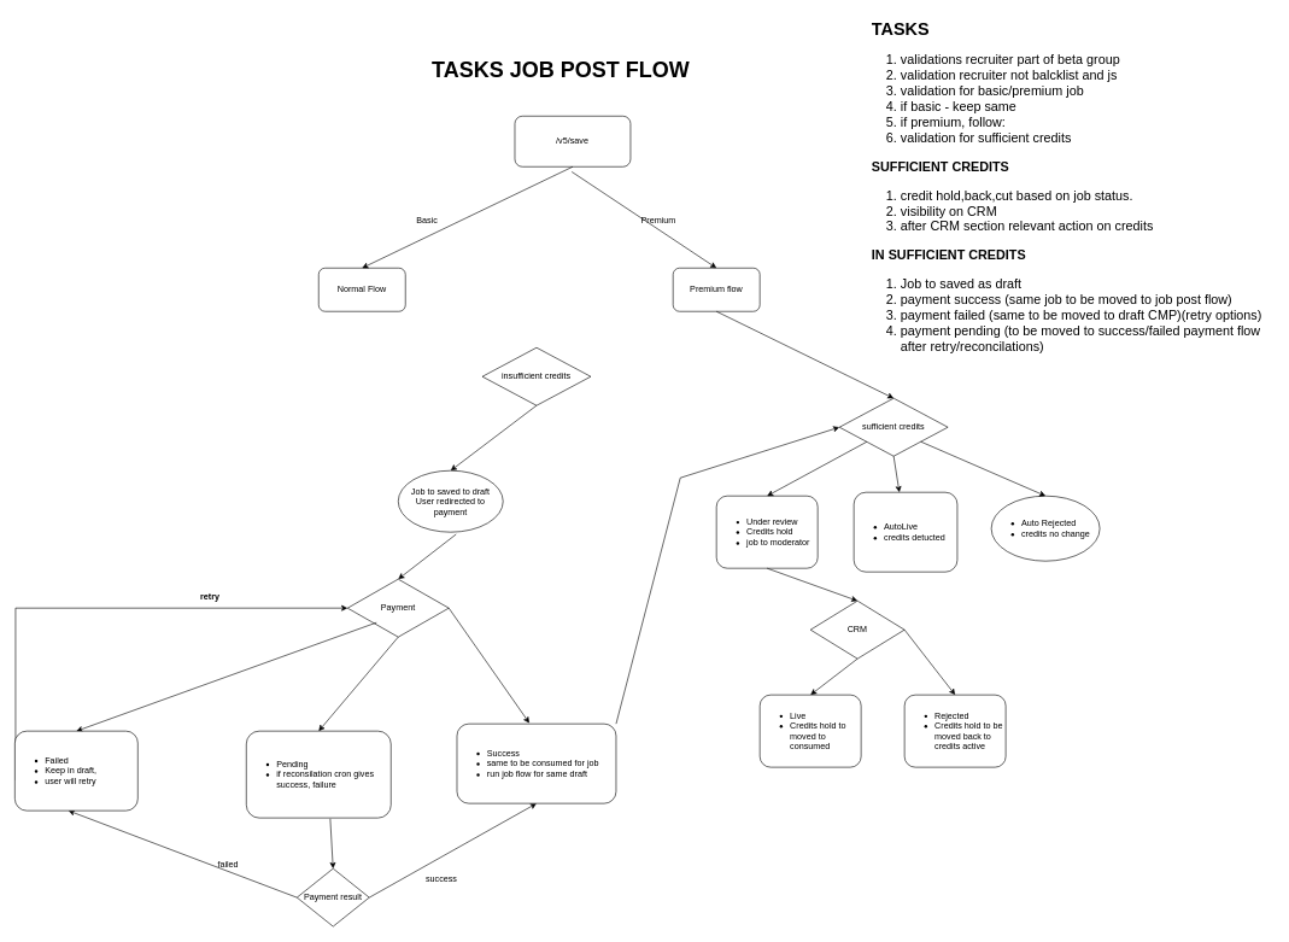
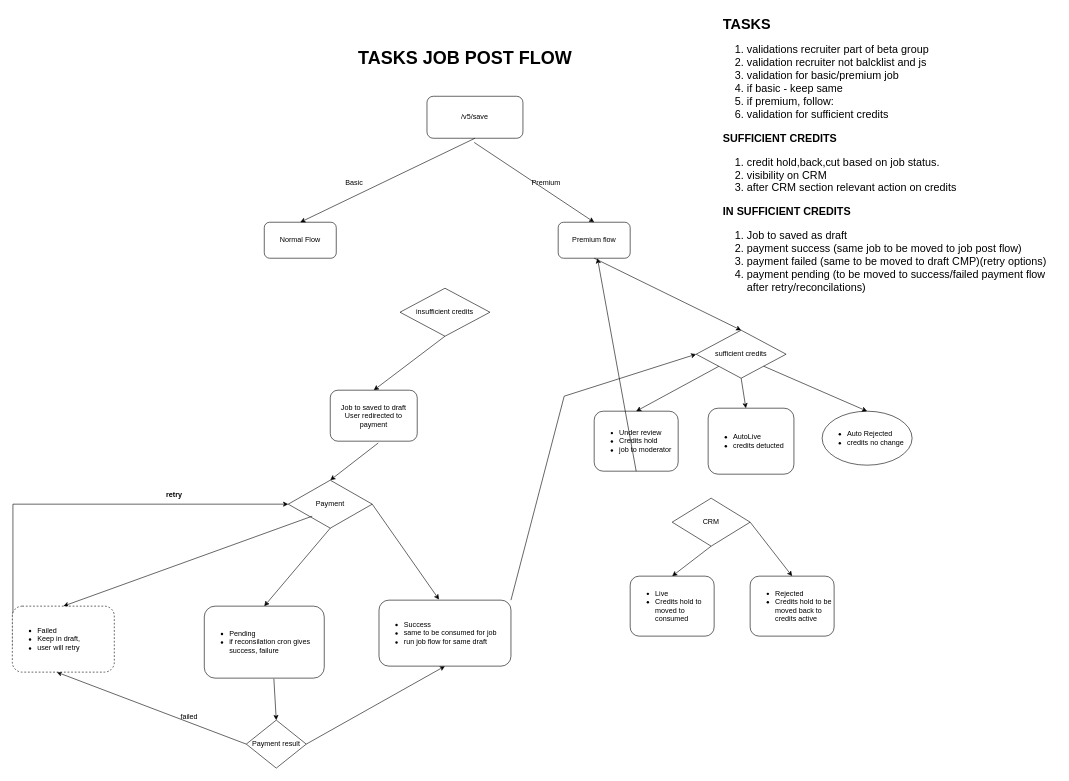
  <mxCell id="0" />
  <mxCell id="1" parent="0" />
  <mxCell id="2" value="/v5/save" style="rounded=1;whiteSpace=wrap;html=1;" vertex="1" parent="1"><mxGeometry x="711.25" y="160" width="160" height="70" as="geometry" /></mxCell>
  <mxCell id="3" value="Basic" style="text;html=1;strokeColor=none;fillColor=none;align=center;verticalAlign=middle;whiteSpace=wrap;rounded=0;" vertex="1" parent="1"><mxGeometry x="560" y="290" width="60" height="30" as="geometry" /></mxCell>
  <mxCell id="4" value="Premium" style="text;html=1;strokeColor=none;fillColor=none;align=center;verticalAlign=middle;whiteSpace=wrap;rounded=0;" vertex="1" parent="1"><mxGeometry x="880" y="290" width="60" height="30" as="geometry" /></mxCell>
  <mxCell id="5" value="Normal Flow" style="rounded=1;whiteSpace=wrap;html=1;" vertex="1" parent="1"><mxGeometry x="440" y="370" width="120" height="60" as="geometry" /></mxCell>
  <mxCell id="6" value="Premium flow" style="rounded=1;whiteSpace=wrap;html=1;" vertex="1" parent="1"><mxGeometry x="930" y="370" width="120" height="60" as="geometry" /></mxCell>
  <mxCell id="7" value="&lt;ul&gt;&lt;li&gt;Under review&lt;/li&gt;&lt;li&gt;Credits hold&lt;/li&gt;&lt;li&gt;job to moderator&lt;/li&gt;&lt;/ul&gt;" style="rounded=1;whiteSpace=wrap;html=1;align=left;" vertex="1" parent="1"><mxGeometry x="990" y="685" width="140" height="100" as="geometry" /></mxCell>
  <mxCell id="8" value="sufficient credits" style="rhombus;whiteSpace=wrap;html=1;" vertex="1" parent="1"><mxGeometry x="1160" y="550" width="150" height="80" as="geometry" /></mxCell>
  <mxCell id="9" value="" style="endArrow=classic;html=1;rounded=0;exitX=0.5;exitY=1;exitDx=0;exitDy=0;entryX=0.5;entryY=0;entryDx=0;entryDy=0;" edge="1" parent="1" source="2" target="5"><mxGeometry width="50" height="50" relative="1" as="geometry"><mxPoint x="729" y="390" as="sourcePoint" /><mxPoint x="779" y="340" as="targetPoint" /></mxGeometry></mxCell>
  <mxCell id="10" value="" style="endArrow=classic;html=1;rounded=0;exitX=0.492;exitY=1.1;exitDx=0;exitDy=0;exitPerimeter=0;entryX=0.5;entryY=0;entryDx=0;entryDy=0;" edge="1" parent="1" source="2" target="6"><mxGeometry width="50" height="50" relative="1" as="geometry"><mxPoint x="800" y="390" as="sourcePoint" /><mxPoint x="850" y="340" as="targetPoint" /></mxGeometry></mxCell>
  <mxCell id="11" value="insufficient credits" style="rhombus;whiteSpace=wrap;html=1;" vertex="1" parent="1"><mxGeometry x="666.25" y="480" width="150" height="80" as="geometry" /></mxCell>
  <mxCell id="12" value="" style="endArrow=classic;html=1;rounded=0;entryX=0.5;entryY=0;entryDx=0;entryDy=0;exitX=0.5;exitY=1;exitDx=0;exitDy=0;" edge="1" parent="1" source="6" target="8"><mxGeometry width="50" height="50" relative="1" as="geometry"><mxPoint x="720" y="630" as="sourcePoint" /><mxPoint x="770" y="580" as="targetPoint" /></mxGeometry></mxCell>
  <mxCell id="13" value="&lt;ul&gt;&lt;li&gt;AutoLive&lt;/li&gt;&lt;li&gt;credits detucted&lt;/li&gt;&lt;/ul&gt;" style="rounded=1;whiteSpace=wrap;html=1;align=left;" vertex="1" parent="1"><mxGeometry x="1180" y="680" width="143" height="110" as="geometry" /></mxCell>
  <mxCell id="14" value="&lt;ul&gt;&lt;li&gt;Auto Rejected&lt;/li&gt;&lt;li&gt;credits no change&lt;/li&gt;&lt;/ul&gt;" style="ellipse;whiteSpace=wrap;html=1;align=left;" vertex="1" parent="1"><mxGeometry x="1370" y="685" width="150" height="90" as="geometry" /></mxCell>
  <mxCell id="15" value="" style="endArrow=classic;html=1;rounded=0;exitX=0.552;exitY=1.035;exitDx=0;exitDy=0;exitPerimeter=0;entryX=0.5;entryY=0;entryDx=0;entryDy=0;" edge="1" parent="1" source="26" target="27"><mxGeometry width="50" height="50" relative="1" as="geometry"><mxPoint x="1190" y="380" as="sourcePoint" /><mxPoint x="1240" y="330" as="targetPoint" /></mxGeometry></mxCell>
  <mxCell id="16" value="" style="endArrow=classic;html=1;rounded=0;entryX=0.5;entryY=0;entryDx=0;entryDy=0;exitX=0.5;exitY=1;exitDx=0;exitDy=0;" edge="1" parent="1" source="11" target="26"><mxGeometry width="50" height="50" relative="1" as="geometry"><mxPoint x="1200" y="390" as="sourcePoint" /><mxPoint x="1250" y="340" as="targetPoint" /></mxGeometry></mxCell>
  <mxCell id="17" value="" style="endArrow=classic;html=1;rounded=0;entryX=0.5;entryY=0;entryDx=0;entryDy=0;exitX=1;exitY=0.5;exitDx=0;exitDy=0;" edge="1" parent="1" source="23" target="25"><mxGeometry width="50" height="50" relative="1" as="geometry"><mxPoint x="1130" y="870" as="sourcePoint" /><mxPoint x="1360" y="845" as="targetPoint" /></mxGeometry></mxCell>
  <mxCell id="18" value="" style="endArrow=classic;html=1;rounded=0;entryX=0.5;entryY=0;entryDx=0;entryDy=0;exitX=0.5;exitY=1;exitDx=0;exitDy=0;" edge="1" parent="1" source="23" target="24"><mxGeometry width="50" height="50" relative="1" as="geometry"><mxPoint x="830" y="940" as="sourcePoint" /><mxPoint x="880" y="890" as="targetPoint" /></mxGeometry></mxCell>
- <mxCell id="19" value="" style="endArrow=classic;html=1;rounded=0;entryX=0.5;entryY=0;entryDx=0;entryDy=0;exitX=0.5;exitY=1;exitDx=0;exitDy=0;" edge="1" parent="1" source="7" target="23"><mxGeometry width="50" height="50" relative="1" as="geometry"><mxPoint x="885" y="900" as="sourcePoint" /><mxPoint x="935" y="850" as="targetPoint" /></mxGeometry></mxCell>
+ <mxCell id="19" value="" style="endArrow=classic;html=1;rounded=0;exitX=0.5;exitY=1;exitDx=0;exitDy=0;" edge="1" parent="1" source="7" target="6"><mxGeometry width="50" height="50" relative="1" as="geometry"><mxPoint x="885" y="900" as="sourcePoint" /><mxPoint x="935" y="850" as="targetPoint" /></mxGeometry></mxCell>
  <mxCell id="20" value="" style="endArrow=classic;html=1;rounded=0;entryX=0.5;entryY=0;entryDx=0;entryDy=0;exitX=1;exitY=1;exitDx=0;exitDy=0;" edge="1" parent="1" source="8" target="14"><mxGeometry width="50" height="50" relative="1" as="geometry"><mxPoint x="1240" y="430" as="sourcePoint" /><mxPoint x="1290" y="380" as="targetPoint" /></mxGeometry></mxCell>
  <mxCell id="21" value="" style="endArrow=classic;html=1;rounded=0;exitX=0.5;exitY=1;exitDx=0;exitDy=0;" edge="1" parent="1" source="8" target="13"><mxGeometry width="50" height="50" relative="1" as="geometry"><mxPoint x="1250" y="630" as="sourcePoint" /><mxPoint x="1300" y="390" as="targetPoint" /></mxGeometry></mxCell>
  <mxCell id="22" value="" style="endArrow=classic;html=1;rounded=0;entryX=0.5;entryY=0;entryDx=0;entryDy=0;" edge="1" parent="1" source="8" target="7"><mxGeometry width="50" height="50" relative="1" as="geometry"><mxPoint x="1000" y="660" as="sourcePoint" /><mxPoint x="1050" y="610" as="targetPoint" /></mxGeometry></mxCell>
  <mxCell id="23" value="CRM" style="rhombus;whiteSpace=wrap;html=1;" vertex="1" parent="1"><mxGeometry x="1120" y="830" width="130" height="80" as="geometry" /></mxCell>
  <mxCell id="24" value="&lt;ul&gt;&lt;li&gt;Live&lt;/li&gt;&lt;li&gt;Credits hold to moved to consumed&lt;/li&gt;&lt;/ul&gt;" style="rounded=1;whiteSpace=wrap;html=1;align=left;" vertex="1" parent="1"><mxGeometry x="1050" y="960" width="140" height="100" as="geometry" /></mxCell>
  <mxCell id="25" value="&lt;ul&gt;&lt;li&gt;Rejected&lt;/li&gt;&lt;li&gt;Credits hold to be moved back to credits active&lt;/li&gt;&lt;/ul&gt;" style="rounded=1;whiteSpace=wrap;html=1;align=left;" vertex="1" parent="1"><mxGeometry x="1250" y="960" width="140" height="100" as="geometry" /></mxCell>
- <mxCell id="26" value="Job to saved to draft&lt;br&gt;User redirected to payment" style="ellipse;whiteSpace=wrap;html=1;" vertex="1" parent="1"><mxGeometry x="550" y="650" width="145" height="85" as="geometry" /></mxCell>
+ <mxCell id="26" value="Job to saved to draft&lt;br&gt;User redirected to payment" style="rounded=1;whiteSpace=wrap;html=1;" vertex="1" parent="1"><mxGeometry x="550" y="650" width="145" height="85" as="geometry" /></mxCell>
  <mxCell id="27" value="Payment" style="rhombus;whiteSpace=wrap;html=1;" vertex="1" parent="1"><mxGeometry x="480" y="800" width="140" height="80" as="geometry" /></mxCell>
  <mxCell id="28" value="" style="endArrow=classic;html=1;rounded=0;entryX=0.435;entryY=1;entryDx=0;entryDy=0;entryPerimeter=0;exitX=0;exitY=0.5;exitDx=0;exitDy=0;" edge="1" parent="1" source="40" target="36"><mxGeometry width="50" height="50" relative="1" as="geometry"><mxPoint x="130" y="1250" as="sourcePoint" /><mxPoint x="180" y="1200" as="targetPoint" /></mxGeometry></mxCell>
  <mxCell id="29" value="" style="endArrow=classic;html=1;rounded=0;exitX=1;exitY=0.5;exitDx=0;exitDy=0;entryX=0.5;entryY=1;entryDx=0;entryDy=0;" edge="1" parent="1" source="40" target="38"><mxGeometry width="50" height="50" relative="1" as="geometry"><mxPoint x="680" y="1200" as="sourcePoint" /><mxPoint x="730" y="1150" as="targetPoint" /></mxGeometry></mxCell>
  <mxCell id="30" value="" style="endArrow=classic;html=1;rounded=0;entryX=0.5;entryY=0;entryDx=0;entryDy=0;exitX=0.58;exitY=1.008;exitDx=0;exitDy=0;exitPerimeter=0;" edge="1" parent="1" source="37" target="40"><mxGeometry width="50" height="50" relative="1" as="geometry"><mxPoint x="250" y="1240" as="sourcePoint" /><mxPoint x="390" y="1240" as="targetPoint" /></mxGeometry></mxCell>
  <mxCell id="31" value="" style="endArrow=classic;html=1;rounded=0;entryX=0;entryY=0.5;entryDx=0;entryDy=0;exitX=1;exitY=0;exitDx=0;exitDy=0;" edge="1" parent="1" source="38" target="8"><mxGeometry width="50" height="50" relative="1" as="geometry"><mxPoint x="860" y="970" as="sourcePoint" /><mxPoint x="864" y="750" as="targetPoint" /><Array as="points"><mxPoint x="940" y="660" /></Array></mxGeometry></mxCell>
  <mxCell id="32" value="" style="endArrow=classic;html=1;rounded=0;entryX=0.455;entryY=-0.009;entryDx=0;entryDy=0;entryPerimeter=0;exitX=1;exitY=0.5;exitDx=0;exitDy=0;" edge="1" parent="1" source="27" target="38"><mxGeometry width="50" height="50" relative="1" as="geometry"><mxPoint x="200" y="900" as="sourcePoint" /><mxPoint x="250" y="850" as="targetPoint" /></mxGeometry></mxCell>
  <mxCell id="33" value="" style="endArrow=classic;html=1;rounded=0;entryX=0.5;entryY=0;entryDx=0;entryDy=0;exitX=0.5;exitY=1;exitDx=0;exitDy=0;" edge="1" parent="1" source="27" target="37"><mxGeometry width="50" height="50" relative="1" as="geometry"><mxPoint x="480" y="970" as="sourcePoint" /><mxPoint x="530" y="920" as="targetPoint" /></mxGeometry></mxCell>
  <mxCell id="34" value="" style="endArrow=classic;html=1;rounded=0;exitX=0.006;exitY=0.618;exitDx=0;exitDy=0;exitPerimeter=0;entryX=0;entryY=0.5;entryDx=0;entryDy=0;" edge="1" parent="1" source="36" target="27"><mxGeometry width="50" height="50" relative="1" as="geometry"><mxPoint x="844" y="830" as="sourcePoint" /><mxPoint x="440" y="840" as="targetPoint" /><Array as="points"><mxPoint x="21" y="840" /></Array></mxGeometry></mxCell>
  <mxCell id="35" value="" style="endArrow=classic;html=1;rounded=0;entryX=0.5;entryY=0;entryDx=0;entryDy=0;" edge="1" parent="1" target="36"><mxGeometry width="50" height="50" relative="1" as="geometry"><mxPoint x="520" y="860" as="sourcePoint" /><mxPoint x="904" y="790" as="targetPoint" /></mxGeometry></mxCell>
- <mxCell id="36" value="&lt;ul&gt;&lt;li&gt;Failed&lt;/li&gt;&lt;li&gt;Keep in draft,&lt;/li&gt;&lt;li&gt;user will retry&lt;/li&gt;&lt;/ul&gt;" style="rounded=1;whiteSpace=wrap;html=1;align=left;" vertex="1" parent="1"><mxGeometry x="20" y="1010" width="170" height="110" as="geometry" /></mxCell>
+ <mxCell id="36" value="&lt;ul&gt;&lt;li&gt;Failed&lt;/li&gt;&lt;li&gt;Keep in draft,&lt;/li&gt;&lt;li&gt;user will retry&lt;/li&gt;&lt;/ul&gt;" style="rounded=1;whiteSpace=wrap;html=1;align=left;dashed=1;" vertex="1" parent="1"><mxGeometry x="20" y="1010" width="170" height="110" as="geometry" /></mxCell>
  <mxCell id="37" value="&lt;ul&gt;&lt;li&gt;Pending&lt;/li&gt;&lt;li&gt;if reconsilation cron gives success, failure&lt;/li&gt;&lt;/ul&gt;" style="rounded=1;whiteSpace=wrap;html=1;align=left;" vertex="1" parent="1"><mxGeometry y="1010" width="200" height="120" as="geometry" x="340" /></mxCell>
  <mxCell id="38" value="&lt;ul&gt;&lt;li&gt;Success&lt;/li&gt;&lt;li&gt;same to be consumed for job&lt;/li&gt;&lt;li&gt;run job flow for same draft&lt;/li&gt;&lt;/ul&gt;" style="rounded=1;whiteSpace=wrap;html=1;align=left;" vertex="1" parent="1"><mxGeometry x="631.25" y="1000" width="220" height="110" as="geometry" /></mxCell>
  <mxCell id="39" value="retry" style="text;html=1;strokeColor=none;fillColor=none;align=center;verticalAlign=middle;whiteSpace=wrap;rounded=0;fontStyle=1" vertex="1" parent="1"><mxGeometry x="260" y="810" width="60" height="30" as="geometry" /></mxCell>
  <mxCell id="40" value="Payment result" style="rhombus;whiteSpace=wrap;html=1;" vertex="1" parent="1"><mxGeometry x="410" y="1200" width="100" height="80" as="geometry" /></mxCell>
- <mxCell id="41" value="success&lt;br&gt;" style="text;html=1;strokeColor=none;fillColor=none;align=center;verticalAlign=middle;whiteSpace=wrap;rounded=0;" vertex="1" parent="1"><mxGeometry x="580" y="1200" width="60" height="30" as="geometry" /></mxCell>
  <mxCell id="42" value="failed" style="text;html=1;strokeColor=none;fillColor=none;align=center;verticalAlign=middle;whiteSpace=wrap;rounded=0;" vertex="1" parent="1"><mxGeometry x="285" y="1180" width="60" height="30" as="geometry" /></mxCell>
  <mxCell id="43" value="&lt;b&gt;&lt;font style=&quot;font-size: 30px;&quot;&gt;TASKS JOB POST FLOW&lt;/font&gt;&lt;/b&gt;" style="text;html=1;strokeColor=none;fillColor=none;align=center;verticalAlign=middle;whiteSpace=wrap;rounded=0;" vertex="1" parent="1"><mxGeometry x="550" y="60" width="450" height="70" as="geometry" /></mxCell>
  <mxCell id="44" value="&lt;h1&gt;TASKS&lt;/h1&gt;&lt;div style=&quot;&quot;&gt;&lt;ol style=&quot;font-size: 18px;&quot;&gt;&lt;li&gt;validations recruiter part of beta group&lt;/li&gt;&lt;li&gt;validation recruiter not balcklist and js&lt;/li&gt;&lt;li&gt;validation for basic/premium job&lt;/li&gt;&lt;li&gt;if basic - keep same&lt;/li&gt;&lt;li&gt;if premium, follow:&lt;br&gt;&lt;/li&gt;&lt;li&gt;validation for sufficient credits&lt;/li&gt;&lt;/ol&gt;&lt;span style=&quot;font-size: 18px;&quot;&gt;&lt;b&gt;SUFFICIENT CREDITS&lt;/b&gt;&lt;/span&gt;&lt;/div&gt;&lt;div style=&quot;&quot;&gt;&lt;ol style=&quot;font-size: 18px;&quot;&gt;&lt;li&gt;credit hold,back,cut based on job status.&lt;/li&gt;&lt;li&gt;visibility on CRM&lt;/li&gt;&lt;li&gt;after CRM section relevant action on credits&lt;/li&gt;&lt;/ol&gt;&lt;div style=&quot;border-color: var(--border-color);&quot;&gt;&lt;b style=&quot;border-color: var(--border-color);&quot;&gt;&lt;font style=&quot;font-size: 18px;&quot;&gt;IN SUFFICIENT CREDITS&lt;/font&gt;&lt;/b&gt;&lt;/div&gt;&lt;div style=&quot;border-color: var(--border-color);&quot;&gt;&lt;ol style=&quot;border-color: var(--border-color); font-size: 18px;&quot;&gt;&lt;li style=&quot;border-color: var(--border-color);&quot;&gt;Job to saved as draft&lt;/li&gt;&lt;li style=&quot;border-color: var(--border-color);&quot;&gt;payment success (same job to be moved to job post flow)&lt;/li&gt;&lt;li style=&quot;border-color: var(--border-color);&quot;&gt;payment failed (same to be moved to draft CMP)(retry options)&lt;/li&gt;&lt;li style=&quot;border-color: var(--border-color);&quot;&gt;payment pending (to be moved to success/failed payment flow after retry/reconcilations)&lt;/li&gt;&lt;/ol&gt;&lt;span style=&quot;border-color: var(--border-color); font-size: 18px;&quot;&gt;&lt;br style=&quot;border-color: var(--border-color);&quot;&gt;&lt;/span&gt;&lt;/div&gt;&lt;/div&gt;" style="text;html=1;strokeColor=none;fillColor=none;spacing=5;spacingTop=-20;whiteSpace=wrap;overflow=hidden;rounded=0;" vertex="1" parent="1"><mxGeometry x="1200" y="20" width="560" height="480" as="geometry" /></mxCell>
